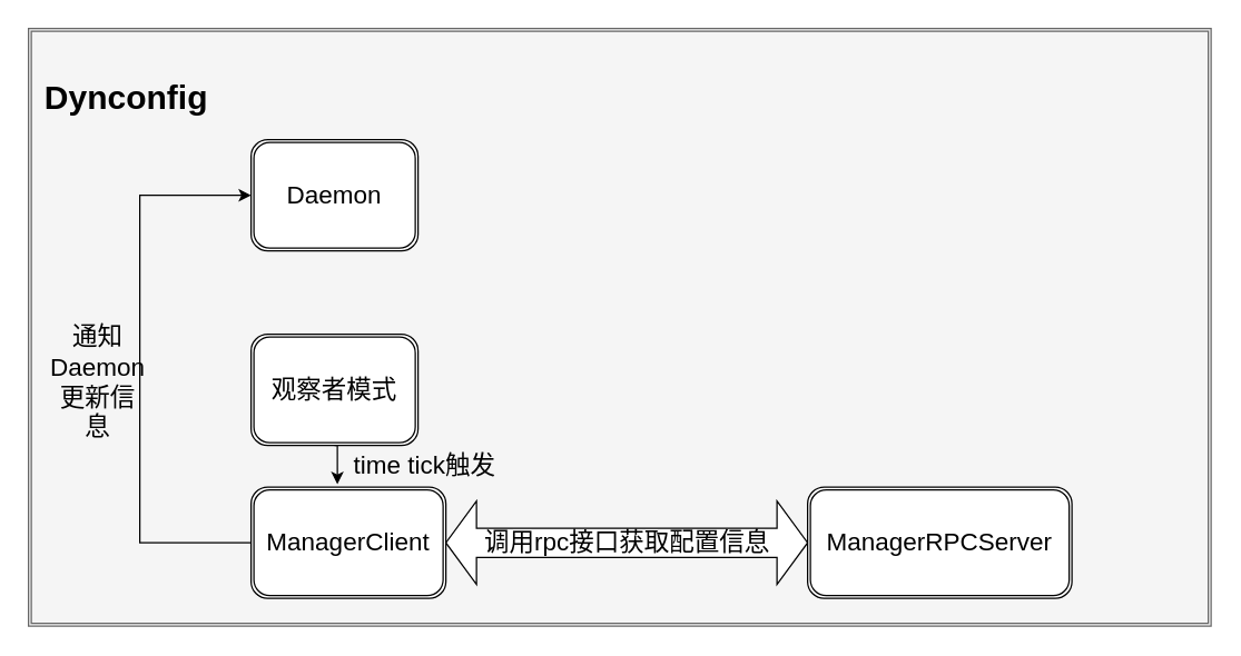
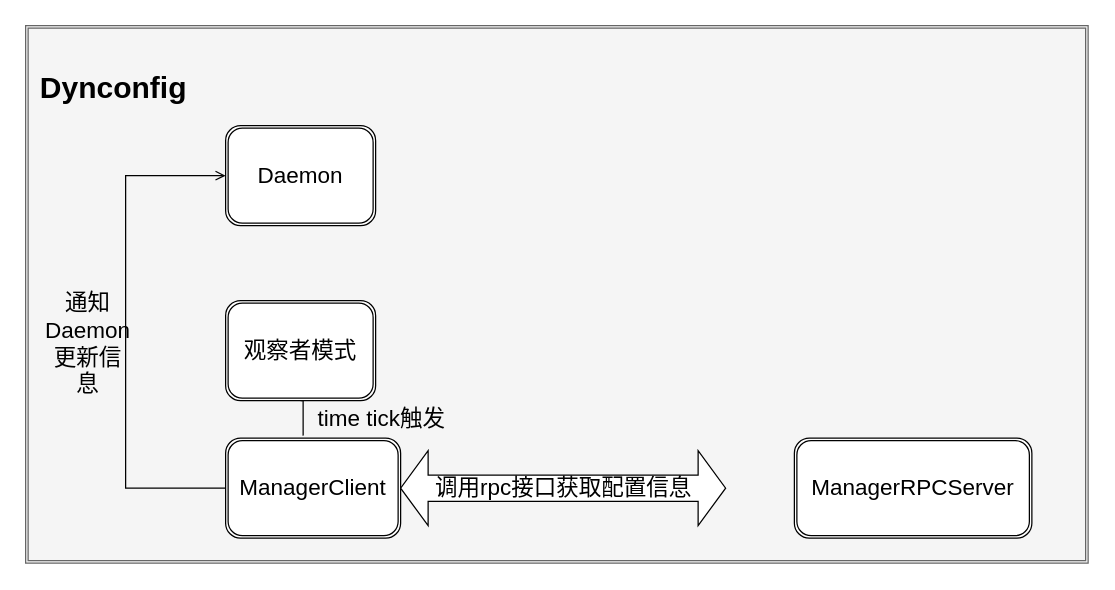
  <mxCell id="0" />
  <mxCell id="1" parent="0" />
  <mxCell id="2" value="" style="shape=ext;double=1;rounded=0;whiteSpace=wrap;html=1;fontSize=18;fillColor=#f5f5f5;fontColor=#333333;strokeColor=#666666;" vertex="1" parent="1"><mxGeometry x="20" y="20" width="850" height="430" as="geometry" /></mxCell>
  <mxCell id="3" value="Dynconfig" style="text;strokeColor=none;fillColor=none;html=1;fontSize=24;fontStyle=1;verticalAlign=middle;align=center;" vertex="1" parent="1"><mxGeometry x="40" y="50" width="100" height="40" as="geometry" /></mxCell>
  <mxCell id="4" value="观察者模式" style="shape=ext;double=1;rounded=1;whiteSpace=wrap;html=1;fontSize=18;" vertex="1" parent="1"><mxGeometry x="180" y="240" width="120" height="80" as="geometry" /></mxCell>
  <mxCell id="5" value="Daemon" style="shape=ext;double=1;rounded=1;whiteSpace=wrap;html=1;fontSize=18;" vertex="1" parent="1"><mxGeometry x="180" y="100" width="120" height="80" as="geometry" /></mxCell>
  <mxCell id="6" value="ManagerClient" style="shape=ext;double=1;rounded=1;whiteSpace=wrap;html=1;fontSize=18;" vertex="1" parent="1"><mxGeometry x="180" y="350" width="140" height="80" as="geometry" /></mxCell>
  <mxCell id="7" value="调用rpc接口获取配置信息" style="html=1;shadow=0;dashed=0;align=center;verticalAlign=middle;shape=mxgraph.arrows2.twoWayArrow;dy=0.65;dx=22;fontSize=18;" vertex="1" parent="1"><mxGeometry x="320" y="360" width="260" height="60" as="geometry" /></mxCell>
- <mxCell id="8" value="ManagerRPCServer" style="shape=ext;double=1;rounded=1;whiteSpace=wrap;html=1;fontSize=18;" vertex="1" parent="1"><mxGeometry x="580" y="350" width="190" height="80" as="geometry" /></mxCell>
- <mxCell id="9" value="" style="edgeStyle=segmentEdgeStyle;endArrow=classic;html=1;rounded=0;fontSize=18;exitX=0.5;exitY=1;exitDx=0;exitDy=0;entryX=0.443;entryY=-0.025;entryDx=0;entryDy=0;entryPerimeter=0;" edge="1" parent="1" source="4" target="6"><mxGeometry width="50" height="50" relative="1" as="geometry"><mxPoint x="370" y="430" as="sourcePoint" /><mxPoint x="420" y="380" as="targetPoint" /></mxGeometry></mxCell>
+ <mxCell id="8" value="ManagerRPCServer" style="shape=ext;double=1;rounded=1;whiteSpace=wrap;html=1;fontSize=18;" vertex="1" parent="1"><mxGeometry x="635" y="350" width="190" height="80" as="geometry" /></mxCell>
+ <mxCell id="9" value="" style="edgeStyle=segmentEdgeStyle;endArrow=none;html=1;rounded=0;fontSize=18;exitX=0.5;exitY=1;exitDx=0;exitDy=0;entryX=0.443;entryY=-0.025;entryDx=0;entryDy=0;entryPerimeter=0;" edge="1" parent="1" source="4" target="6"><mxGeometry width="50" height="50" relative="1" as="geometry"><mxPoint x="370" y="430" as="sourcePoint" /><mxPoint x="420" y="380" as="targetPoint" /></mxGeometry></mxCell>
  <mxCell id="10" value="time tick触发" style="text;html=1;strokeColor=none;fillColor=none;align=center;verticalAlign=middle;whiteSpace=wrap;rounded=0;fontSize=18;" vertex="1" parent="1"><mxGeometry x="250" y="320" width="110" height="30" as="geometry" /></mxCell>
- <mxCell id="11" value="" style="endArrow=classic;html=1;rounded=0;fontSize=18;exitX=0;exitY=0.5;exitDx=0;exitDy=0;entryX=0;entryY=0.5;entryDx=0;entryDy=0;" edge="1" parent="1" source="6" target="5"><mxGeometry width="50" height="50" relative="1" as="geometry"><mxPoint x="370" y="430" as="sourcePoint" /><mxPoint x="420" y="380" as="targetPoint" /><Array as="points"><mxPoint x="100" y="390" /><mxPoint x="100" y="140" /></Array></mxGeometry></mxCell>
+ <mxCell id="11" value="" style="endArrow=open;html=1;rounded=0;fontSize=18;exitX=0;exitY=0.5;exitDx=0;exitDy=0;entryX=0;entryY=0.5;entryDx=0;entryDy=0;" edge="1" parent="1" source="6" target="5"><mxGeometry width="50" height="50" relative="1" as="geometry"><mxPoint x="370" y="430" as="sourcePoint" /><mxPoint x="420" y="380" as="targetPoint" /><Array as="points"><mxPoint x="100" y="390" /><mxPoint x="100" y="140" /></Array></mxGeometry></mxCell>
  <mxCell id="12" value="通知Daemon更新信息" style="text;html=1;strokeColor=none;fillColor=none;align=center;verticalAlign=middle;whiteSpace=wrap;rounded=0;fontSize=18;" vertex="1" parent="1"><mxGeometry x="40" y="260" width="60" height="30" as="geometry" /></mxCell>
